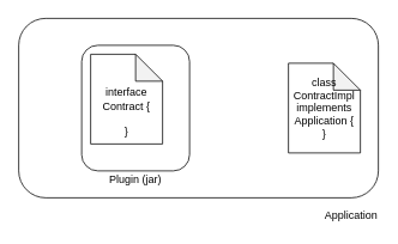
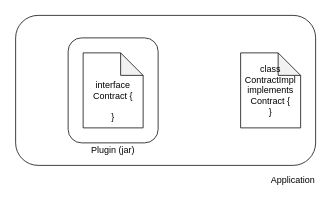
  <mxCell id="0" />
  <mxCell id="1" parent="0" />
  <mxCell id="2" value="" style="rounded=1;whiteSpace=wrap;html=1;" vertex="1" parent="1"><mxGeometry x="20" y="20" width="400" height="200" as="geometry" /></mxCell>
  <mxCell id="3" value="" style="rounded=1;whiteSpace=wrap;html=1;" vertex="1" parent="1"><mxGeometry x="90" y="50" width="120" height="140" as="geometry" /></mxCell>
  <mxCell id="4" value="Plugin (jar)" style="text;html=1;strokeColor=none;fillColor=none;align=center;verticalAlign=middle;whiteSpace=wrap;rounded=0;" vertex="1" parent="1"><mxGeometry x="115" y="190" width="70" height="20" as="geometry" /></mxCell>
- <mxCell id="5" value="&lt;br&gt;&lt;br&gt;interface Contract {&lt;br&gt;&lt;br&gt;}" style="shape=note;whiteSpace=wrap;html=1;backgroundOutline=1;darkOpacity=0.05;" vertex="1" parent="1"><mxGeometry x="100" y="60" width="80" height="100" as="geometry" /></mxCell>
- <mxCell id="6" value="class ContractImpl implements Application {&lt;br&gt;}" style="shape=note;whiteSpace=wrap;html=1;backgroundOutline=1;darkOpacity=0.05;" vertex="1" parent="1"><mxGeometry x="320" y="70" width="80" height="100" as="geometry" /></mxCell>
+ <mxCell id="5" value="&lt;br&gt;&lt;br&gt;interface Contract {&lt;br&gt;&lt;br&gt;}" style="shape=note;whiteSpace=wrap;html=1;backgroundOutline=1;darkOpacity=0.05;" vertex="1" parent="1"><mxGeometry x="110" y="70" width="80" height="100" as="geometry" /></mxCell>
+ <mxCell id="6" value="class ContractImpl implements Contract {&lt;br&gt;}" style="shape=note;whiteSpace=wrap;html=1;backgroundOutline=1;darkOpacity=0.05;" vertex="1" parent="1"><mxGeometry x="320" y="70" width="80" height="100" as="geometry" /></mxCell>
  <mxCell id="7" value="Application" style="text;html=1;strokeColor=none;fillColor=none;align=center;verticalAlign=middle;whiteSpace=wrap;rounded=0;" vertex="1" parent="1"><mxGeometry x="370" y="230" width="40" height="20" as="geometry" /></mxCell>
